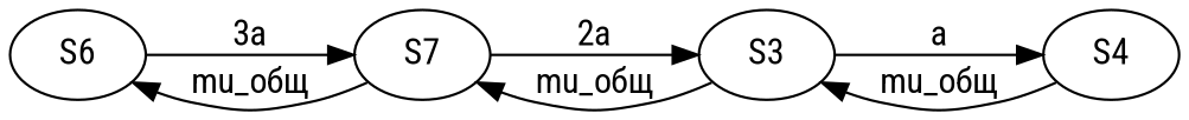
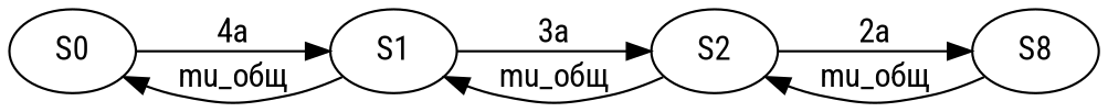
  digraph {
    rankdir=LR
    fontname="Roboto Condensed"
    node [fontname="Roboto Condensed"]
    edge [fontname="Roboto Condensed"]
-   S1 [label=S6]
-   S2 [label=S7]
-   S3
-   S4
+   S0
+   S1
+   S2
+   S3 [label=S8]
+   S0 -> S1 [label="4a"]
+   S0 -> S1 [dir=back label="mu_общ"]
    S1 -> S2 [label="3a"]
    S1 -> S2 [dir=back label="mu_общ"]
    S2 -> S3 [label="2a"]
    S2 -> S3 [dir=back label="mu_общ"]
-   S3 -> S4 [label=a]
-   S3 -> S4 [dir=back label="mu_общ"]
  }
